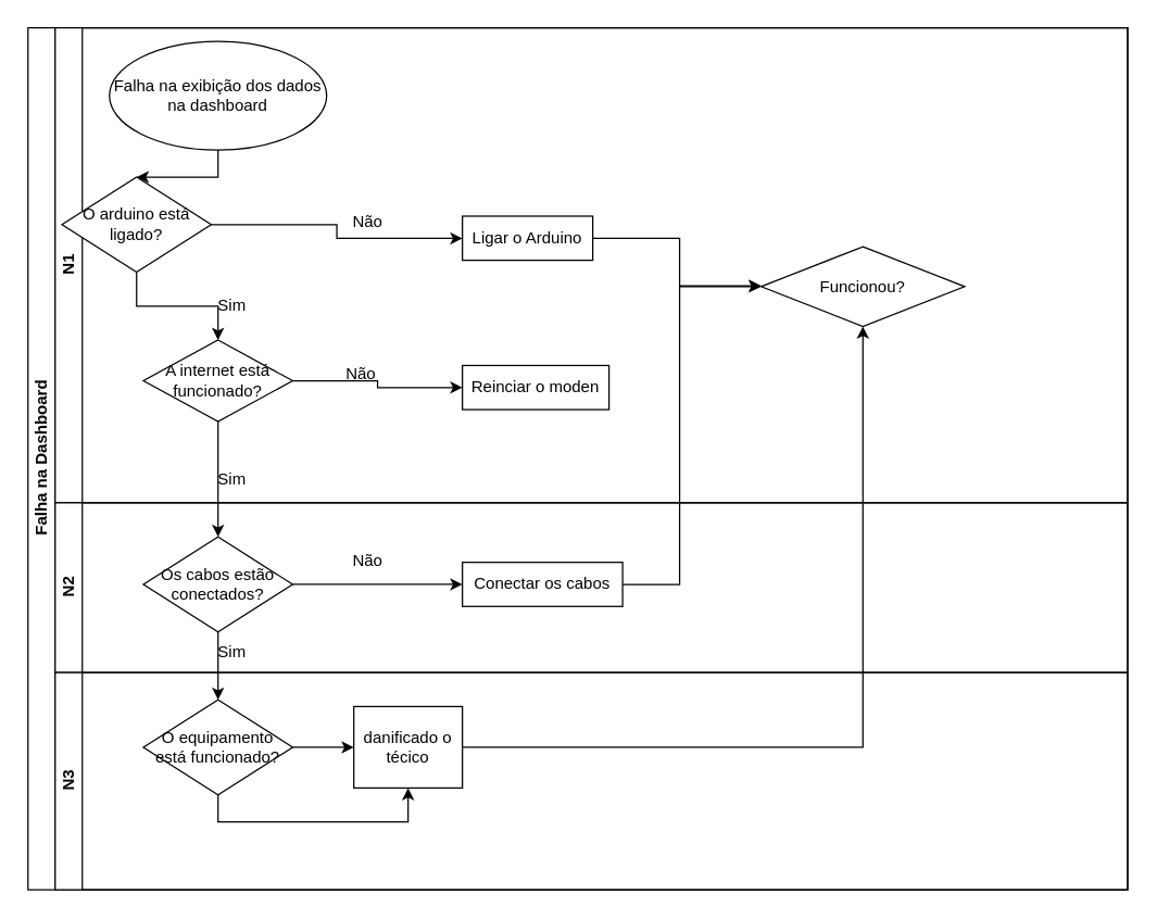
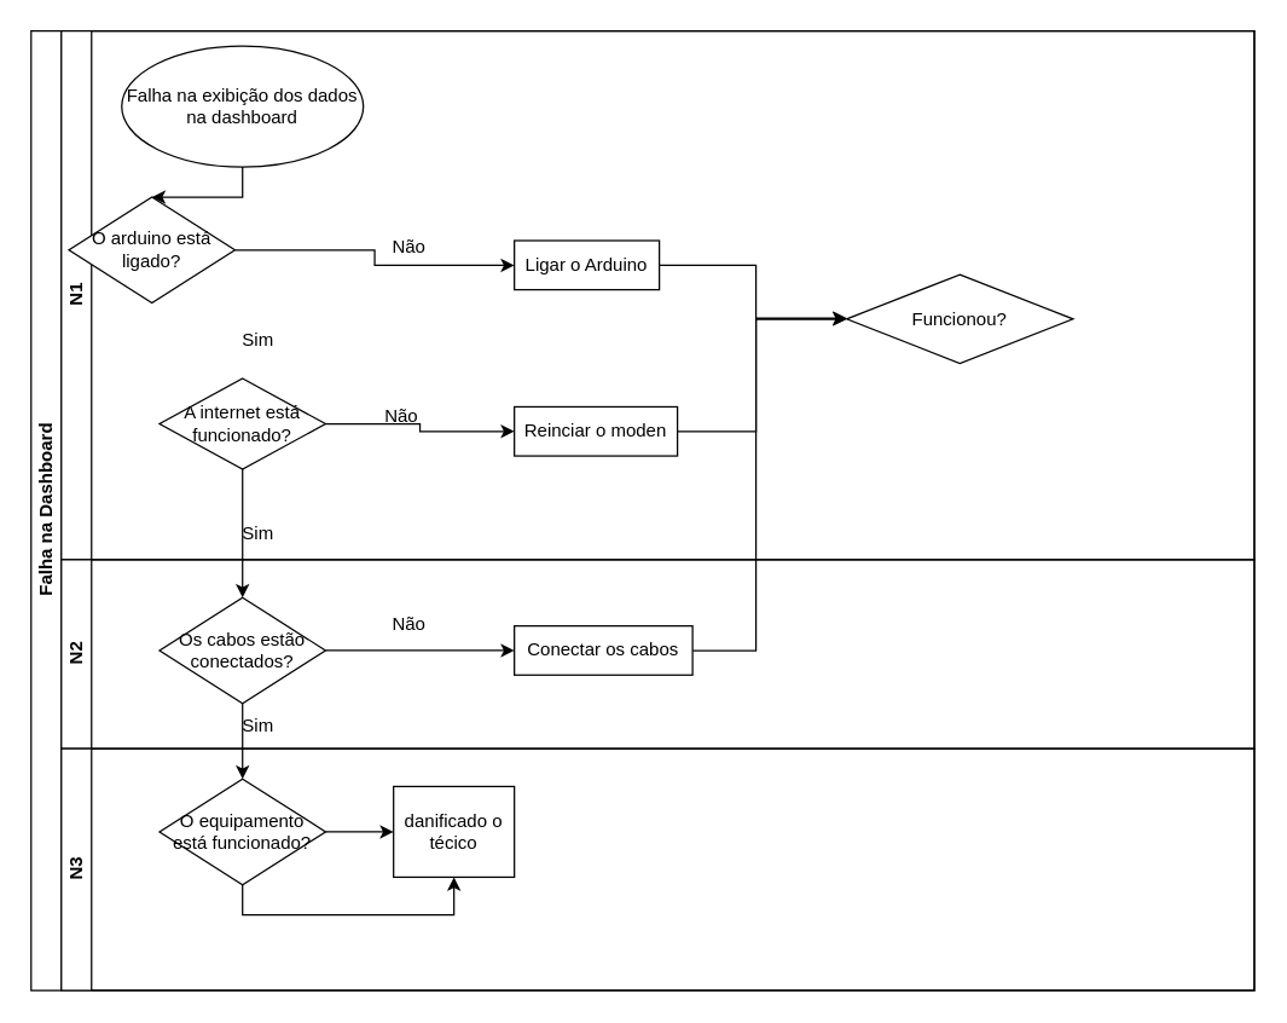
  <mxCell id="0" />
  <mxCell id="1" parent="0" />
  <mxCell id="2" value="Falha na Dashboard" style="swimlane;html=1;childLayout=stackLayout;resizeParent=1;resizeParentMax=0;horizontal=0;startSize=20;horizontalStack=0;" parent="1" vertex="1"><mxGeometry x="20" y="20" width="810" height="635" as="geometry" /></mxCell>
  <mxCell id="3" value="N1" style="swimlane;html=1;startSize=20;horizontal=0;" parent="2" vertex="1"><mxGeometry x="20" width="790" height="350" as="geometry" /></mxCell>
  <mxCell id="4" value="Falha na exibição dos dados na dashboard" style="ellipse;whiteSpace=wrap;html=1;" parent="3" vertex="1"><mxGeometry x="40" y="10" width="160" height="80" as="geometry" /></mxCell>
- <mxCell id="5" style="edgeStyle=orthogonalEdgeStyle;rounded=0;orthogonalLoop=1;jettySize=auto;html=1;exitX=0.5;exitY=1;exitDx=0;exitDy=0;entryX=0.5;entryY=0;entryDx=0;entryDy=0;" edge="1" parent="3" source="6" target="12"><mxGeometry relative="1" as="geometry" /></mxCell>
  <mxCell id="6" value="O arduino está ligado?" style="rhombus;whiteSpace=wrap;html=1;fontFamily=Helvetica;fontSize=12;fontColor=#000000;align=center;" parent="3" vertex="1"><mxGeometry x="5" y="110" width="110" height="70" as="geometry" /></mxCell>
  <mxCell id="7" style="edgeStyle=orthogonalEdgeStyle;rounded=0;orthogonalLoop=1;jettySize=auto;html=1;entryX=0.5;entryY=0;entryDx=0;entryDy=0;" edge="1" parent="3" source="4" target="6"><mxGeometry relative="1" as="geometry" /></mxCell>
  <mxCell id="8" style="edgeStyle=orthogonalEdgeStyle;rounded=0;orthogonalLoop=1;jettySize=auto;html=1;entryX=0;entryY=0.5;entryDx=0;entryDy=0;" edge="1" parent="3" source="9" target="15"><mxGeometry relative="1" as="geometry"><Array as="points"><mxPoint x="460" y="155" /><mxPoint x="460" y="191" /></Array></mxGeometry></mxCell>
  <mxCell id="9" value="Ligar o Arduino" style="rounded=0;whiteSpace=wrap;html=1;fontFamily=Helvetica;fontSize=12;fontColor=#000000;align=center;" parent="3" vertex="1"><mxGeometry x="300" y="138.75" width="96" height="32.5" as="geometry" /></mxCell>
  <mxCell id="10" style="edgeStyle=orthogonalEdgeStyle;rounded=0;orthogonalLoop=1;jettySize=auto;html=1;exitX=1;exitY=0.5;exitDx=0;exitDy=0;" edge="1" parent="3" source="6" target="9"><mxGeometry relative="1" as="geometry" /></mxCell>
  <mxCell id="11" style="edgeStyle=orthogonalEdgeStyle;rounded=0;orthogonalLoop=1;jettySize=auto;html=1;exitX=1;exitY=0.5;exitDx=0;exitDy=0;entryX=0;entryY=0.5;entryDx=0;entryDy=0;" edge="1" parent="3" source="12" target="14"><mxGeometry relative="1" as="geometry" /></mxCell>
  <mxCell id="12" value="A internet está funcionado?" style="rhombus;whiteSpace=wrap;html=1;fontFamily=Helvetica;fontSize=12;fontColor=#000000;align=center;" vertex="1" parent="3"><mxGeometry x="65" y="230" width="110" height="60" as="geometry" /></mxCell>
+ <mxCell id="13" style="edgeStyle=orthogonalEdgeStyle;rounded=0;orthogonalLoop=1;jettySize=auto;html=1;entryX=0;entryY=0.5;entryDx=0;entryDy=0;" edge="1" parent="3" source="14" target="15"><mxGeometry relative="1" as="geometry"><Array as="points"><mxPoint x="460" y="265" /><mxPoint x="460" y="191" /></Array></mxGeometry></mxCell>
  <mxCell id="14" value="Reinciar o moden" style="rounded=0;whiteSpace=wrap;html=1;fontFamily=Helvetica;fontSize=12;fontColor=#000000;align=center;" vertex="1" parent="3"><mxGeometry x="300" y="248.75" width="108" height="32.5" as="geometry" /></mxCell>
  <mxCell id="15" value="Funcionou?" style="rhombus;whiteSpace=wrap;html=1;fontFamily=Helvetica;fontSize=12;fontColor=#000000;align=center;" parent="3" vertex="1"><mxGeometry x="520" y="161.25" width="150" height="58.75" as="geometry" /></mxCell>
  <mxCell id="16" value="Sim" style="text;html=1;align=center;verticalAlign=middle;resizable=0;points=[];autosize=1;strokeColor=none;fillColor=none;" vertex="1" parent="3"><mxGeometry x="110" y="190" width="40" height="30" as="geometry" /></mxCell>
  <mxCell id="17" value="Não" style="text;html=1;align=center;verticalAlign=middle;resizable=0;points=[];autosize=1;strokeColor=none;fillColor=none;" vertex="1" parent="3"><mxGeometry x="200" y="240" width="50" height="30" as="geometry" /></mxCell>
  <mxCell id="18" value="N2" style="swimlane;html=1;startSize=20;horizontal=0;" parent="2" vertex="1"><mxGeometry x="20" y="350" width="790" height="125" as="geometry" /></mxCell>
  <mxCell id="19" style="edgeStyle=orthogonalEdgeStyle;rounded=0;orthogonalLoop=1;jettySize=auto;html=1;exitX=1;exitY=0.5;exitDx=0;exitDy=0;entryX=0;entryY=0.5;entryDx=0;entryDy=0;" edge="1" parent="18" source="20" target="22"><mxGeometry relative="1" as="geometry" /></mxCell>
  <mxCell id="20" value="Os cabos estão conectados?" style="rhombus;whiteSpace=wrap;html=1;fontFamily=Helvetica;fontSize=12;fontColor=#000000;align=center;" vertex="1" parent="18"><mxGeometry x="65" y="25" width="110" height="70" as="geometry" /></mxCell>
  <mxCell id="21" style="edgeStyle=orthogonalEdgeStyle;rounded=0;orthogonalLoop=1;jettySize=auto;html=1;" edge="1" parent="18" source="22"><mxGeometry relative="1" as="geometry"><mxPoint x="520" y="-160" as="targetPoint" /><Array as="points"><mxPoint x="460" y="60" /><mxPoint x="460" y="-160" /></Array></mxGeometry></mxCell>
  <mxCell id="22" value="Conectar os cabos" style="rounded=0;whiteSpace=wrap;html=1;fontFamily=Helvetica;fontSize=12;fontColor=#000000;align=center;" vertex="1" parent="18"><mxGeometry x="300" y="43.75" width="118" height="32.5" as="geometry" /></mxCell>
  <mxCell id="23" value="Sim" style="text;html=1;align=center;verticalAlign=middle;resizable=0;points=[];autosize=1;strokeColor=none;fillColor=none;" vertex="1" parent="18"><mxGeometry x="110" y="95" width="40" height="30" as="geometry" /></mxCell>
  <mxCell id="24" style="edgeStyle=orthogonalEdgeStyle;rounded=0;orthogonalLoop=1;jettySize=auto;html=1;entryX=0.5;entryY=0;entryDx=0;entryDy=0;" edge="1" parent="2" source="12" target="20"><mxGeometry relative="1" as="geometry" /></mxCell>
  <mxCell id="25" style="edgeStyle=orthogonalEdgeStyle;rounded=0;orthogonalLoop=1;jettySize=auto;html=1;entryX=0.5;entryY=0;entryDx=0;entryDy=0;" edge="1" parent="2" source="20" target="30"><mxGeometry relative="1" as="geometry" /></mxCell>
  <mxCell id="26" value="N3" style="swimlane;html=1;startSize=20;horizontal=0;" parent="2" vertex="1"><mxGeometry x="20" y="475" width="790" height="160" as="geometry" /></mxCell>
  <mxCell id="27" value="danificado o técico" style="rounded=0;whiteSpace=wrap;html=1;fontFamily=Helvetica;fontSize=12;fontColor=#000000;align=center;" parent="26" vertex="1"><mxGeometry x="220" y="25" width="80" height="60" as="geometry" /></mxCell>
  <mxCell id="28" style="edgeStyle=orthogonalEdgeStyle;rounded=0;orthogonalLoop=1;jettySize=auto;html=1;exitX=1;exitY=0.5;exitDx=0;exitDy=0;entryX=0;entryY=0.5;entryDx=0;entryDy=0;" edge="1" parent="26" source="30" target="27"><mxGeometry relative="1" as="geometry" /></mxCell>
  <mxCell id="29" style="edgeStyle=orthogonalEdgeStyle;rounded=0;orthogonalLoop=1;jettySize=auto;html=1;exitX=0.5;exitY=1;exitDx=0;exitDy=0;entryX=0.5;entryY=1;entryDx=0;entryDy=0;" edge="1" parent="26" source="30" target="27"><mxGeometry relative="1" as="geometry" /></mxCell>
  <mxCell id="30" value="O equipamento está funcionado?" style="rhombus;whiteSpace=wrap;html=1;fontFamily=Helvetica;fontSize=12;fontColor=#000000;align=center;" vertex="1" parent="26"><mxGeometry x="65" y="20" width="110" height="70" as="geometry" /></mxCell>
- <mxCell id="31" value="" style="edgeStyle=orthogonalEdgeStyle;rounded=0;orthogonalLoop=1;jettySize=auto;html=1;endArrow=classic;endFill=1;" parent="2" source="27" target="15" edge="1"><mxGeometry relative="1" as="geometry" /></mxCell>
  <mxCell id="32" value="Não" style="text;html=1;align=center;verticalAlign=middle;resizable=0;points=[];autosize=1;strokeColor=none;fillColor=none;" vertex="1" parent="1"><mxGeometry x="245" y="148" width="50" height="30" as="geometry" /></mxCell>
  <mxCell id="33" value="Sim" style="text;html=1;align=center;verticalAlign=middle;resizable=0;points=[];autosize=1;strokeColor=none;fillColor=none;" vertex="1" parent="1"><mxGeometry x="150" y="338" width="40" height="30" as="geometry" /></mxCell>
  <mxCell id="34" value="Não" style="text;html=1;align=center;verticalAlign=middle;resizable=0;points=[];autosize=1;strokeColor=none;fillColor=none;" vertex="1" parent="1"><mxGeometry x="245" y="398" width="50" height="30" as="geometry" /></mxCell>
